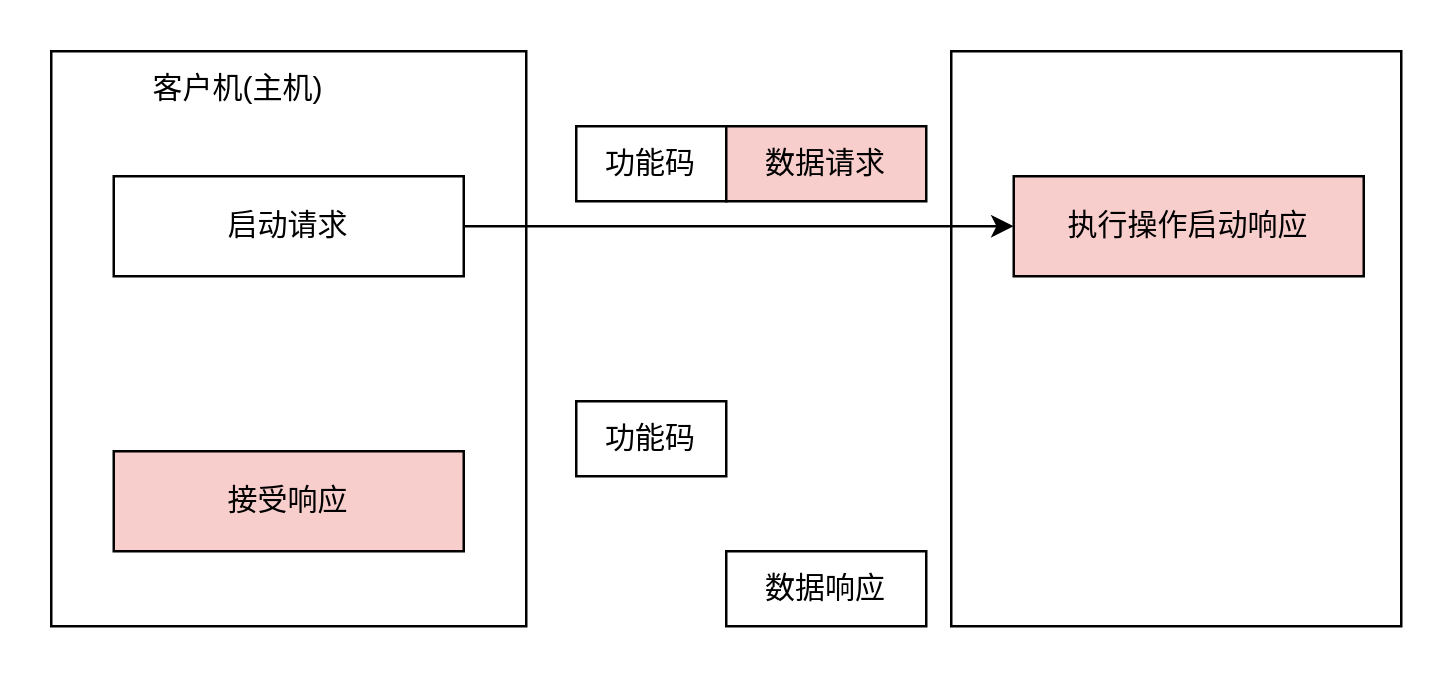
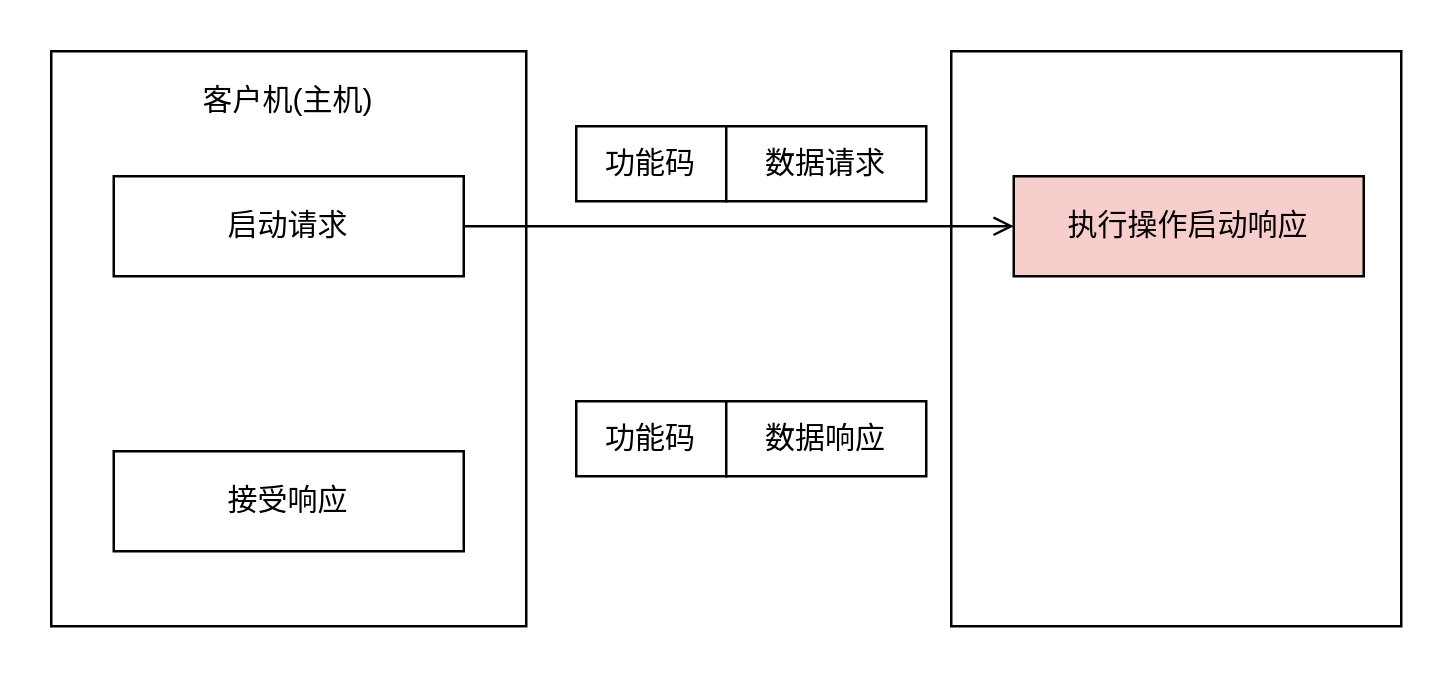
  <mxCell id="0" />
  <mxCell id="1" parent="0" />
  <mxCell id="2" value="" style="rounded=0;whiteSpace=wrap;html=1;" vertex="1" parent="1"><mxGeometry x="20" y="20" width="190" height="230" as="geometry" /></mxCell>
  <mxCell id="3" value="启动请求" style="rounded=0;whiteSpace=wrap;html=1;" vertex="1" parent="1"><mxGeometry x="45" y="70" width="140" height="40" as="geometry" /></mxCell>
- <mxCell id="4" value="接受响应" style="rounded=0;whiteSpace=wrap;html=1;fillColor=#f8cecc;" vertex="1" parent="1"><mxGeometry x="45" y="180" width="140" height="40" as="geometry" /></mxCell>
+ <mxCell id="4" value="接受响应" style="rounded=0;whiteSpace=wrap;html=1;" vertex="1" parent="1"><mxGeometry x="45" y="180" width="140" height="40" as="geometry" /></mxCell>
  <mxCell id="5" value="功能码" style="rounded=0;whiteSpace=wrap;html=1;" vertex="1" parent="1"><mxGeometry x="230" y="50" width="60" height="30" as="geometry" /></mxCell>
- <mxCell id="6" value="数据请求" style="rounded=0;whiteSpace=wrap;html=1;fillColor=#f8cecc;" vertex="1" parent="1"><mxGeometry x="290" y="50" width="80" height="30" as="geometry" /></mxCell>
+ <mxCell id="6" value="数据请求" style="rounded=0;whiteSpace=wrap;html=1;" vertex="1" parent="1"><mxGeometry x="290" y="50" width="80" height="30" as="geometry" /></mxCell>
  <mxCell id="7" value="" style="rounded=0;whiteSpace=wrap;html=1;" vertex="1" parent="1"><mxGeometry x="380" y="20" width="180" height="230" as="geometry" /></mxCell>
  <mxCell id="8" value="执行操作启动响应" style="rounded=0;whiteSpace=wrap;html=1;fillColor=#f8cecc;" vertex="1" parent="1"><mxGeometry x="405" y="70" width="140" height="40" as="geometry" /></mxCell>
- <mxCell id="9" value="" style="endArrow=classic;html=1;exitX=1;exitY=0.5;exitDx=0;exitDy=0;entryX=0;entryY=0.5;entryDx=0;entryDy=0;" edge="1" parent="1" source="3" target="8"><mxGeometry width="50" height="50" relative="1" as="geometry"><mxPoint x="200" y="89.5" as="sourcePoint" /><mxPoint x="390" y="90" as="targetPoint" /></mxGeometry></mxCell>
+ <mxCell id="9" value="" style="endArrow=open;html=1;exitX=1;exitY=0.5;exitDx=0;exitDy=0;entryX=0;entryY=0.5;entryDx=0;entryDy=0;" edge="1" parent="1" source="3" target="8"><mxGeometry width="50" height="50" relative="1" as="geometry"><mxPoint x="200" y="89.5" as="sourcePoint" /><mxPoint x="390" y="90" as="targetPoint" /></mxGeometry></mxCell>
  <mxCell id="10" value="功能码" style="rounded=0;whiteSpace=wrap;html=1;" vertex="1" parent="1"><mxGeometry x="230" y="160" width="60" height="30" as="geometry" /></mxCell>
- <mxCell id="11" value="数据响应" style="rounded=0;whiteSpace=wrap;html=1;" vertex="1" parent="1"><mxGeometry x="290" y="220" width="80" height="30" as="geometry" /></mxCell>
- <mxCell id="12" value="客户机(主机)" style="text;html=1;strokeColor=none;fillColor=none;align=center;verticalAlign=middle;whiteSpace=wrap;rounded=0;" vertex="1" parent="1"><mxGeometry x="55" y="25" width="80" height="20" as="geometry" /></mxCell>
+ <mxCell id="11" value="数据响应" style="rounded=0;whiteSpace=wrap;html=1;" vertex="1" parent="1"><mxGeometry x="290" y="160" width="80" height="30" as="geometry" /></mxCell>
+ <mxCell id="12" value="客户机(主机)" style="text;html=1;strokeColor=none;fillColor=none;align=center;verticalAlign=middle;whiteSpace=wrap;rounded=0;" vertex="1" parent="1"><mxGeometry x="75" y="30" width="80" height="20" as="geometry" /></mxCell>
